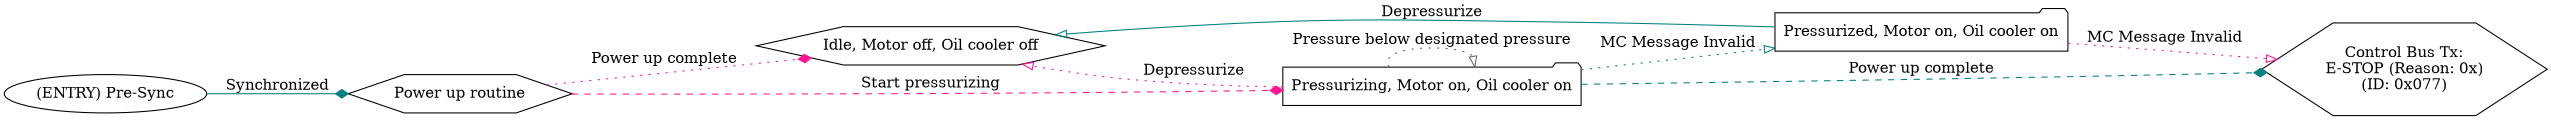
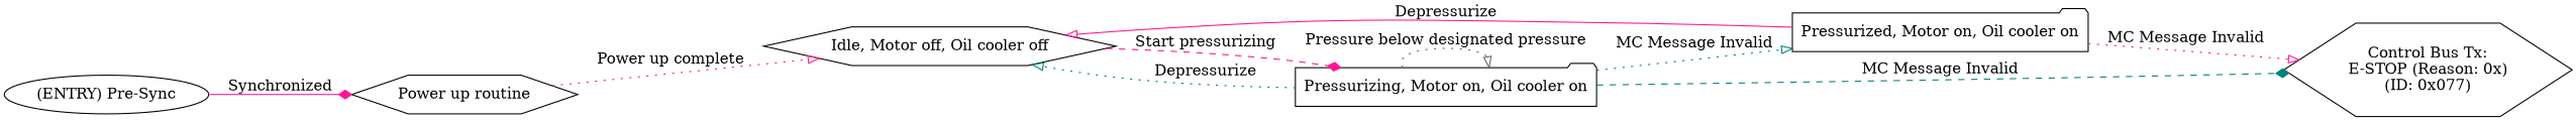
  digraph {
    rankdir=LR
    node [shape=hexagon]
    edge [arrowhead=onormal color=deeppink style=dotted]
    n1 [label="(ENTRY) Pre-Sync" shape=ellipse]
    n2 [label="Power up routine"]
    n3 [label="Idle, Motor off, Oil cooler off"]
    n4 [label="Pressurizing, Motor on, Oil cooler on" shape=folder]
    n5 [label="Pressurized, Motor on, Oil cooler on" shape=folder]
    n6 [label="Control Bus Tx:\nE-STOP (Reason: 0x)\n(ID: 0x077)"]
-   n1 -> n2 [arrowhead=diamond color=teal label=Synchronized style=solid]
-   n2 -> n3 [arrowhead=diamond label="Power up complete"]
-   n2 -> n4 [arrowhead=diamond label="Start pressurizing" style=dashed]
-   n4 -> n3 [label=Depressurize]
+   n1 -> n2 [arrowhead=diamond label=Synchronized style=solid]
+   n2 -> n3 [label="Power up complete"]
+   n3 -> n4 [arrowhead=diamond label="Start pressurizing" style=dashed]
+   n4 -> n3 [color=teal label=Depressurize]
    n4 -> n4 [color=gray40 label="Pressure below designated pressure"]
    n4 -> n5 [color=teal label="MC Message Invalid"]
-   n4 -> n6 [arrowhead=diamond color=teal label="Power up complete" style=dashed]
-   n5 -> n3 [color=teal label=Depressurize style=solid]
+   n4 -> n6 [arrowhead=diamond color=teal label="MC Message Invalid" style=dashed]
+   n5 -> n3 [label=Depressurize style=solid]
    n5 -> n6 [label="MC Message Invalid"]
  }
